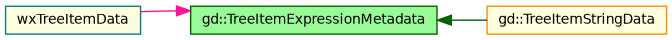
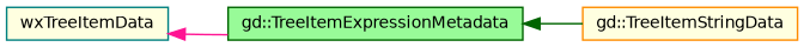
  digraph {
    fontname="DejaVu Sans"
    rankdir=LR
    node [fillcolor=lightyellow fontname="DejaVu Sans" fontsize=10 shape=record style=filled]
    edge [dir=back fontname="DejaVu Sans" fontsize=10 labelfontname=Helvetica labelfontsize=10 style=solid]
    n1 [color=teal height=0.2 label=wxTreeItemData width=0.4]
    n2 [color=darkgreen fillcolor=palegreen height=0.2 label="gd::TreeItemExpressionMetadata" width=0.4]
    n3 [color=darkorange height=0.2 label="gd::TreeItemStringData" width=0.4]
-   n2 -> n1 [color=deeppink]
+   n1 -> n2 [color=deeppink]
    n2 -> n3 [color=darkgreen]
  }
